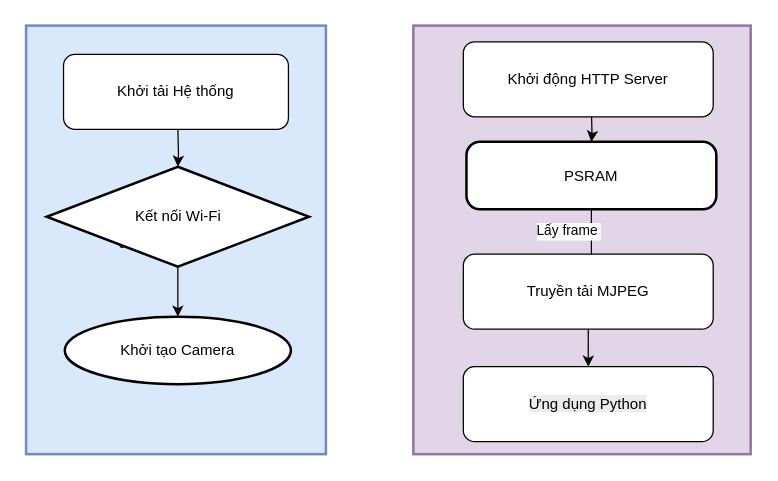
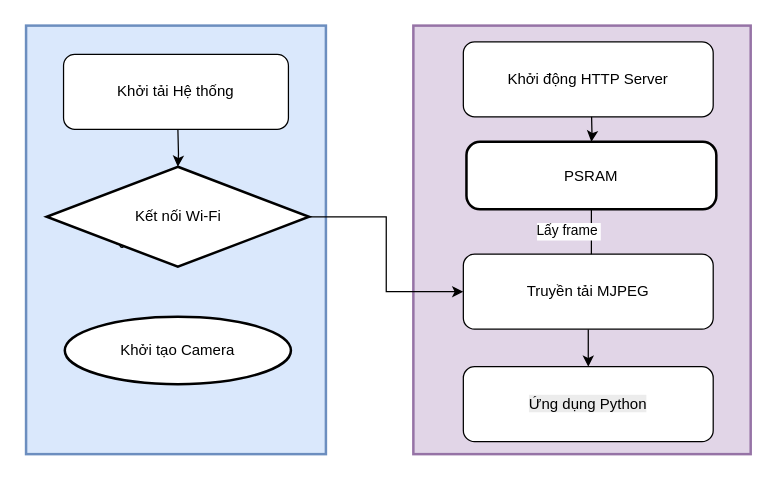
  <mxCell id="0" />
  <mxCell id="1" parent="0" />
  <mxCell id="2" value="" style="whiteSpace=wrap;strokeWidth=2;fillColor=#e1d5e7;strokeColor=#9673a6;" vertex="1" parent="1"><mxGeometry x="330" y="20" width="270" height="343" as="geometry" /></mxCell>
  <mxCell id="3" value="Quá trình Khởi tạo" style="whiteSpace=wrap;strokeWidth=2;fillColor=#dae8fc;strokeColor=#6c8ebf;" vertex="1" parent="1"><mxGeometry x="20" y="20" width="240" height="343" as="geometry" /></mxCell>
  <mxCell id="4" value="" style="edgeStyle=orthogonalEdgeStyle;rounded=0;orthogonalLoop=1;jettySize=auto;html=1;" edge="1" parent="1" target="6"><mxGeometry relative="1" as="geometry"><mxPoint x="141.5" y="102" as="sourcePoint" /></mxGeometry></mxCell>
- <mxCell id="5" style="edgeStyle=orthogonalEdgeStyle;rounded=0;orthogonalLoop=1;jettySize=auto;html=1;entryX=0.5;entryY=0;entryDx=0;entryDy=0;" edge="1" parent="1" source="6" target="7"><mxGeometry relative="1" as="geometry" /></mxCell>
+ <mxCell id="5" style="edgeStyle=orthogonalEdgeStyle;rounded=0;orthogonalLoop=1;jettySize=auto;html=1;" edge="1" parent="1" source="6" target="17"><mxGeometry relative="1" as="geometry" /></mxCell>
  <mxCell id="6" value="Kết nối Wi-Fi" style="rhombus;strokeWidth=2;whiteSpace=wrap;" vertex="1" parent="1"><mxGeometry x="36.5" y="133" width="210" height="80" as="geometry" /></mxCell>
  <mxCell id="7" value="Khởi tạo Camera" style="ellipse;whiteSpace=wrap;strokeWidth=2;" vertex="1" parent="1"><mxGeometry x="51" y="253" width="181" height="54" as="geometry" /></mxCell>
  <mxCell id="8" style="edgeStyle=orthogonalEdgeStyle;rounded=0;orthogonalLoop=1;jettySize=auto;html=1;" edge="1" parent="1" target="9"><mxGeometry relative="1" as="geometry"><mxPoint x="472.526" y="87" as="sourcePoint" /></mxGeometry></mxCell>
  <mxCell id="9" value="PSRAM" style="rounded=1;arcSize=20;strokeWidth=2" vertex="1" parent="1"><mxGeometry x="372.5" y="113" width="200" height="54" as="geometry" /></mxCell>
  <mxCell id="10" value="Lấy frame" style="startArrow=none;endArrow=block;exitX=0.5;exitY=1;entryX=0.5;entryY=0;rounded=0;exitDx=0;exitDy=0;entryDx=0;entryDy=0;" edge="1" parent="1" source="9"><mxGeometry x="-0.243" y="-19" relative="1" as="geometry"><mxPoint x="472.5" y="213" as="targetPoint" /><mxPoint as="offset" /></mxGeometry></mxCell>
  <mxCell id="11" style="edgeStyle=orthogonalEdgeStyle;rounded=0;orthogonalLoop=1;jettySize=auto;html=1;exitX=0.5;exitY=1;exitDx=0;exitDy=0;" edge="1" parent="1" source="9" target="9"><mxGeometry relative="1" as="geometry" /></mxCell>
  <mxCell id="12" style="edgeStyle=orthogonalEdgeStyle;rounded=0;orthogonalLoop=1;jettySize=auto;html=1;exitX=0.5;exitY=1;exitDx=0;exitDy=0;" edge="1" parent="1"><mxGeometry relative="1" as="geometry"><mxPoint x="472.5" y="267" as="sourcePoint" /><mxPoint x="472.5" y="267" as="targetPoint" /></mxGeometry></mxCell>
  <mxCell id="13" value="Khởi tải Hệ thống" style="rounded=1;whiteSpace=wrap;html=1;" vertex="1" parent="1"><mxGeometry x="50" y="43" width="180" height="60" as="geometry" /></mxCell>
  <mxCell id="14" value="Khởi động HTTP Server" style="rounded=1;whiteSpace=wrap;html=1;" vertex="1" parent="1"><mxGeometry x="370" y="33" width="200" height="60" as="geometry" /></mxCell>
  <mxCell id="15" value="&lt;span style=&quot;color: rgb(0, 0, 0); font-family: Helvetica; font-size: 12px; font-style: normal; font-variant-ligatures: normal; font-variant-caps: normal; font-weight: 400; letter-spacing: normal; orphans: 2; text-align: center; text-indent: 0px; text-transform: none; widows: 2; word-spacing: 0px; -webkit-text-stroke-width: 0px; white-space: normal; background-color: rgb(236, 236, 236); text-decoration-thickness: initial; text-decoration-style: initial; text-decoration-color: initial; display: inline !important; float: none;&quot;&gt;Ứng dụng Python&lt;/span&gt;" style="rounded=1;whiteSpace=wrap;html=1;" vertex="1" parent="1"><mxGeometry x="370" y="293" width="200" height="60" as="geometry" /></mxCell>
  <mxCell id="16" value="" style="edgeStyle=orthogonalEdgeStyle;rounded=0;orthogonalLoop=1;jettySize=auto;html=1;" edge="1" parent="1" source="17" target="15"><mxGeometry relative="1" as="geometry" /></mxCell>
  <mxCell id="17" value="Truyền tải MJPEG" style="rounded=1;whiteSpace=wrap;html=1;" vertex="1" parent="1"><mxGeometry x="370" y="203" width="200" height="60" as="geometry" /></mxCell>
